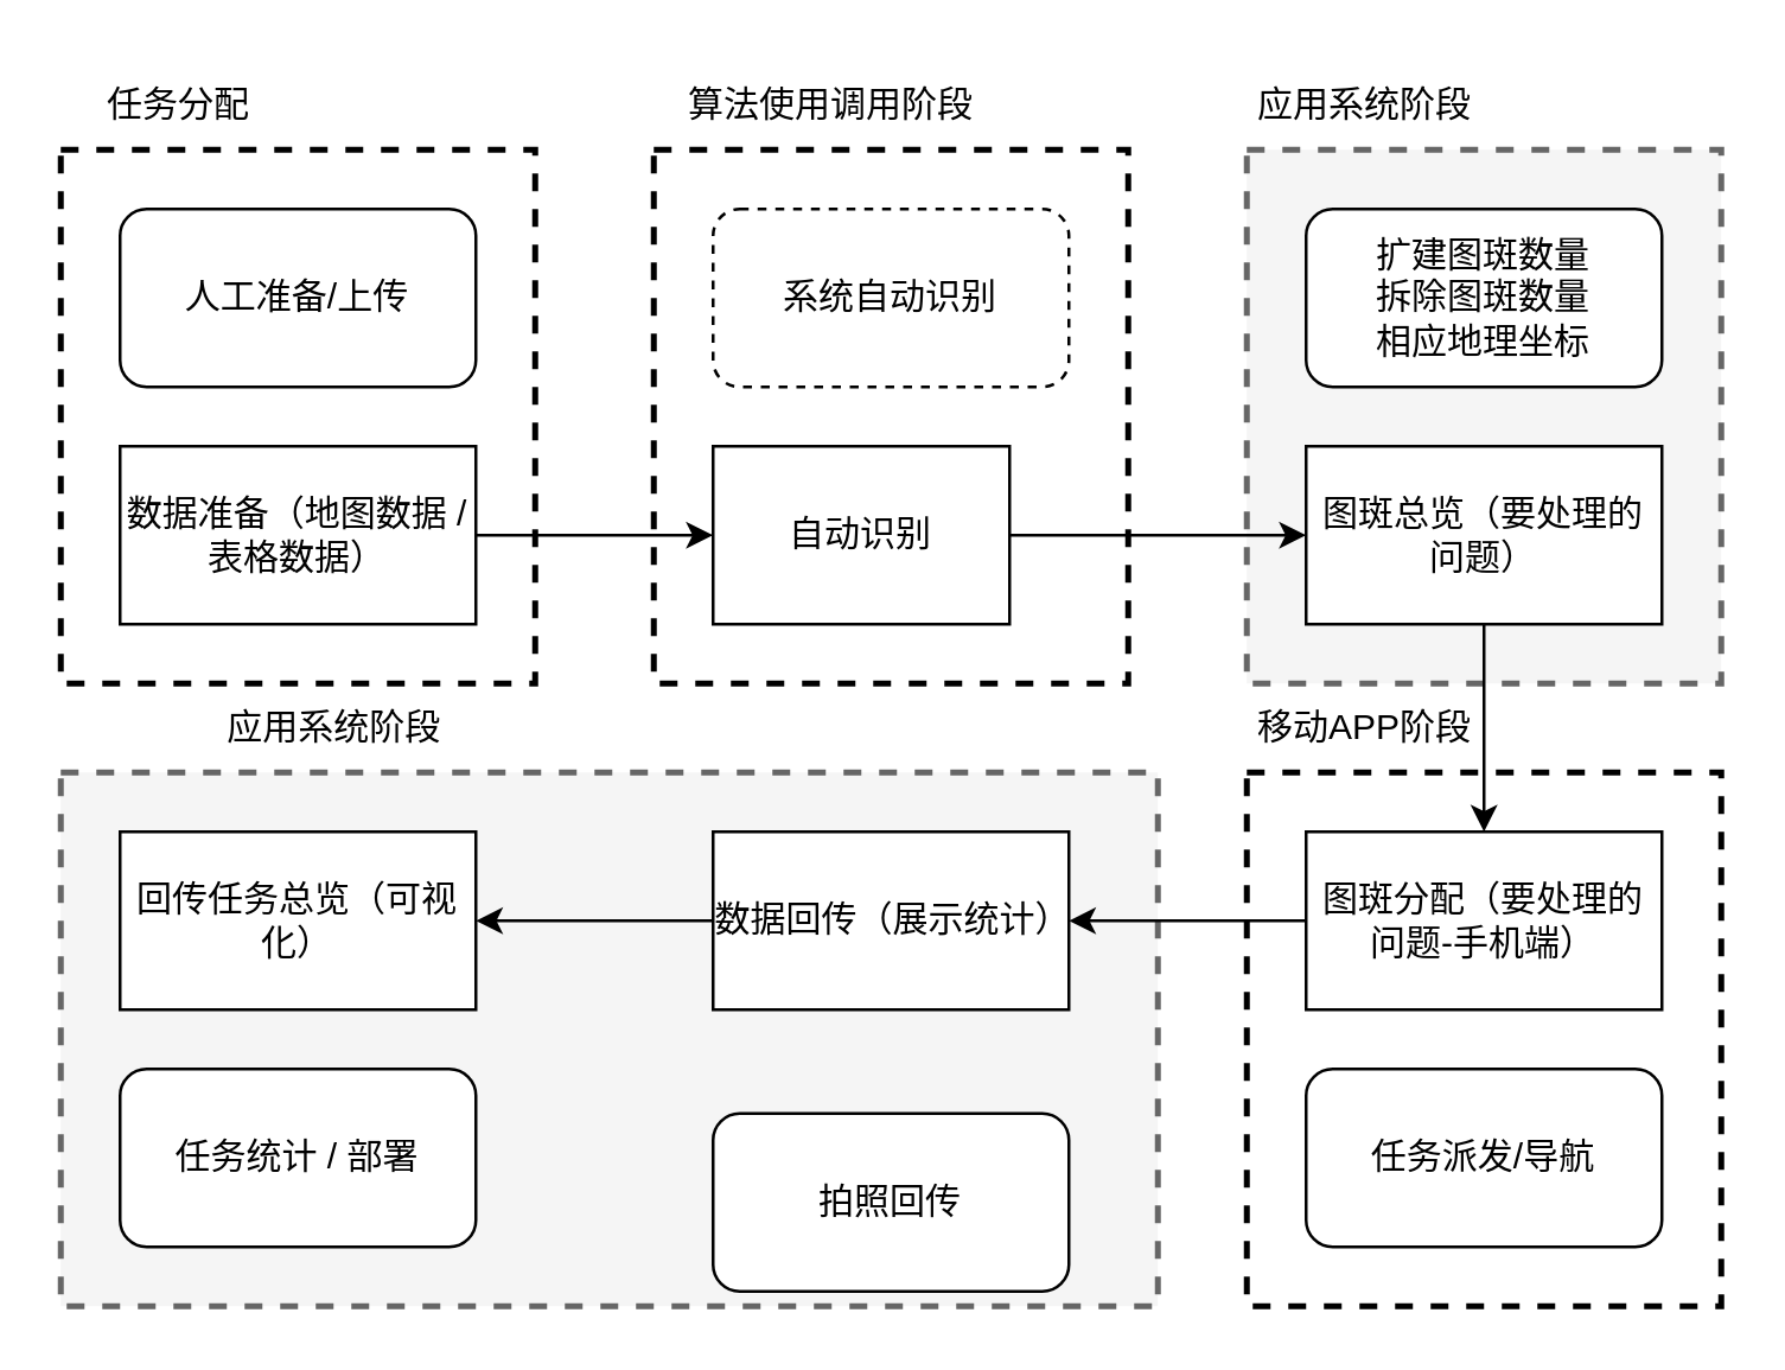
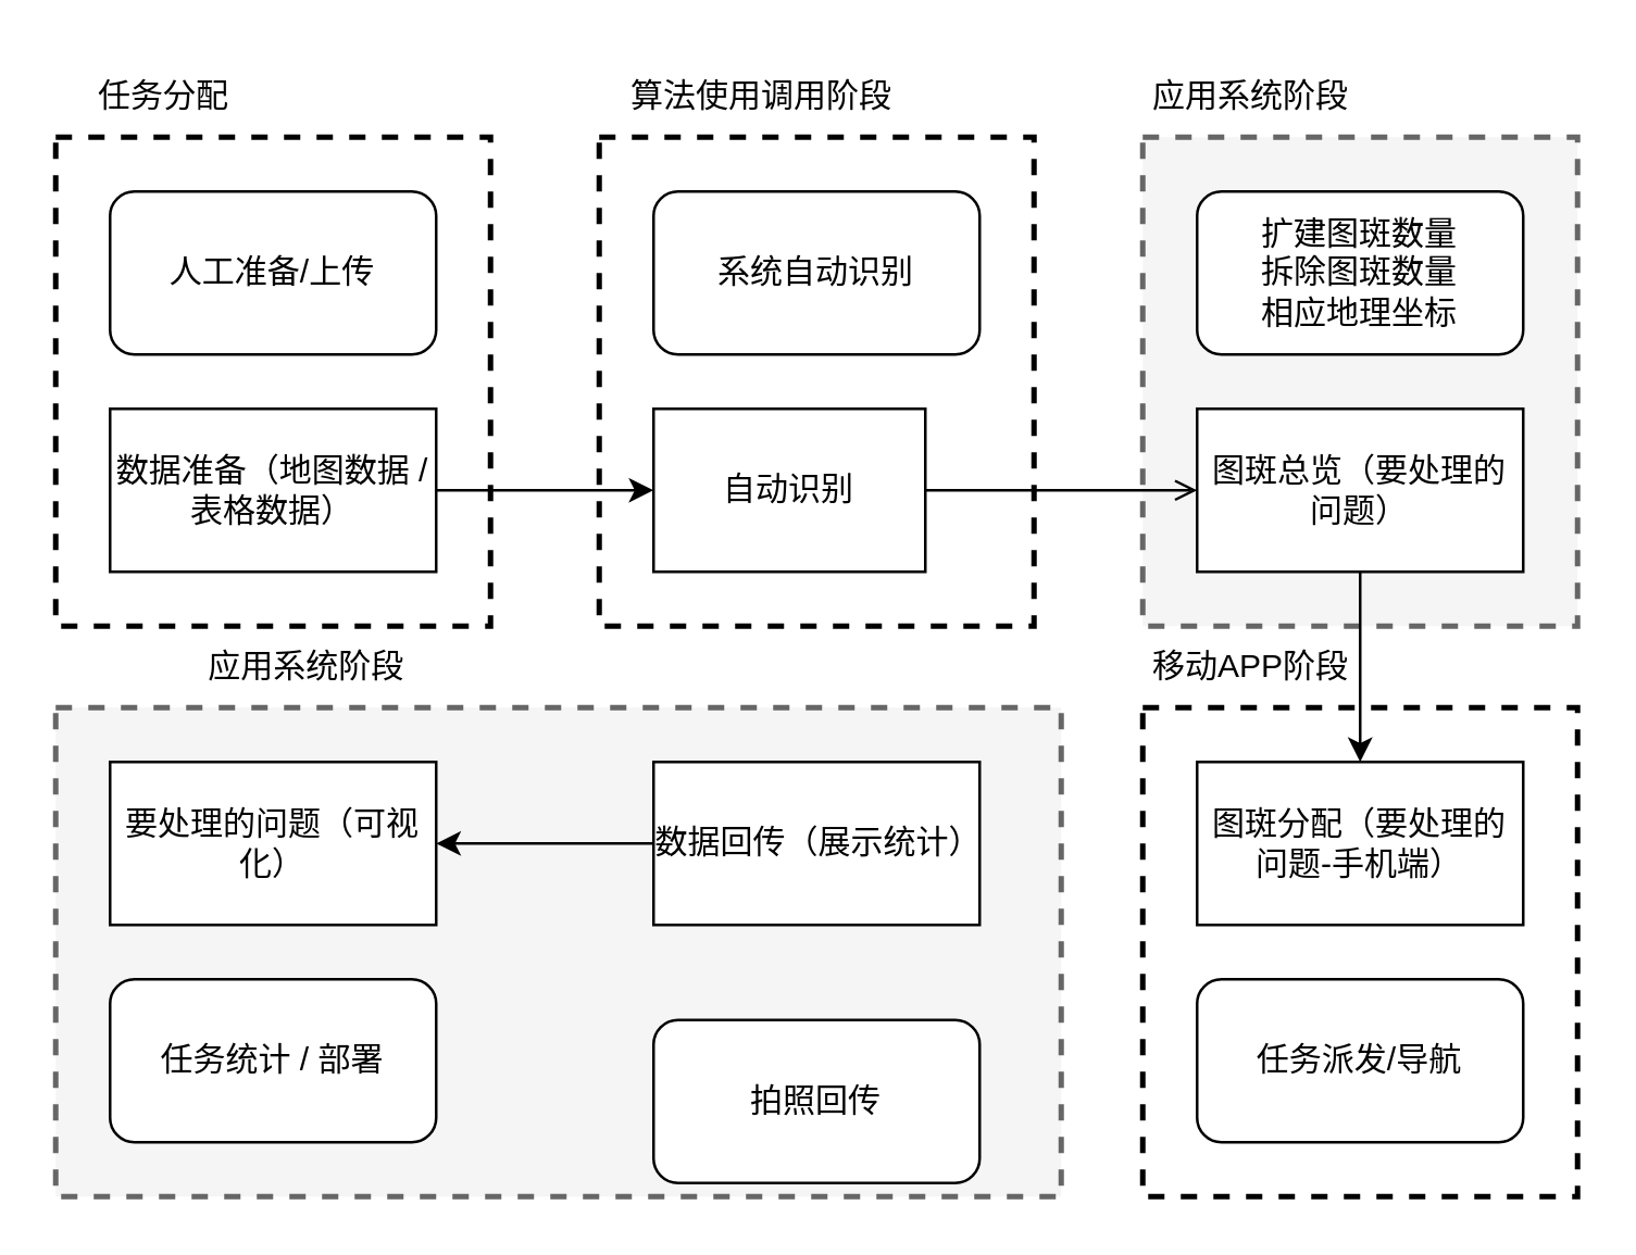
  <mxCell id="0" />
  <mxCell id="1" parent="0" />
  <mxCell id="2" value="" style="group" vertex="1" connectable="0" parent="1"><mxGeometry x="420" y="20" width="160" height="210" as="geometry" /></mxCell>
  <mxCell id="3" value="" style="rounded=0;whiteSpace=wrap;html=1;dashed=1;strokeWidth=2;fillColor=#f5f5f5;fontColor=#333333;strokeColor=#666666;" vertex="1" parent="2"><mxGeometry y="30" width="160" height="180" as="geometry" /></mxCell>
  <mxCell id="4" value="应用系统阶段" style="text;html=1;strokeColor=none;fillColor=none;align=center;verticalAlign=middle;whiteSpace=wrap;rounded=0;dashed=1;" vertex="1" parent="2"><mxGeometry width="80" height="30" as="geometry" /></mxCell>
  <mxCell id="5" value="" style="group" vertex="1" connectable="0" parent="1"><mxGeometry x="20" y="230" width="370" height="210" as="geometry" /></mxCell>
  <mxCell id="6" value="" style="rounded=0;whiteSpace=wrap;html=1;dashed=1;strokeWidth=2;fillColor=#f5f5f5;strokeColor=#666666;fontColor=#333333;" vertex="1" parent="5"><mxGeometry y="30" width="370" height="180" as="geometry" /></mxCell>
  <mxCell id="7" value="应用系统阶段" style="text;html=1;strokeColor=none;fillColor=none;align=center;verticalAlign=middle;whiteSpace=wrap;rounded=0;dashed=1;" vertex="1" parent="5"><mxGeometry width="185" height="30" as="geometry" /></mxCell>
  <mxCell id="8" value="" style="edgeStyle=orthogonalEdgeStyle;rounded=0;orthogonalLoop=1;jettySize=auto;html=1;" edge="1" parent="1" source="9" target="11"><mxGeometry relative="1" as="geometry" /></mxCell>
  <mxCell id="9" value="数据准备（地图数据 / 表格数据）" style="rounded=0;whiteSpace=wrap;html=1;" vertex="1" parent="1"><mxGeometry x="40" y="150" width="120" height="60" as="geometry" /></mxCell>
- <mxCell id="10" value="" style="edgeStyle=orthogonalEdgeStyle;rounded=0;orthogonalLoop=1;jettySize=auto;html=1;" edge="1" parent="1" source="11" target="13"><mxGeometry relative="1" as="geometry" /></mxCell>
+ <mxCell id="10" value="" style="edgeStyle=orthogonalEdgeStyle;rounded=0;orthogonalLoop=1;jettySize=auto;html=1;endArrow=open;" edge="1" parent="1" source="11" target="13"><mxGeometry relative="1" as="geometry" /></mxCell>
  <mxCell id="11" value="自动识别" style="whiteSpace=wrap;html=1;rounded=0;" vertex="1" parent="1"><mxGeometry x="240" y="150" width="100" height="60" as="geometry" /></mxCell>
  <mxCell id="12" value="" style="edgeStyle=orthogonalEdgeStyle;rounded=0;orthogonalLoop=1;jettySize=auto;html=1;" edge="1" parent="1" source="13" target="15"><mxGeometry relative="1" as="geometry" /></mxCell>
  <mxCell id="13" value="图斑总览（要处理的问题）" style="whiteSpace=wrap;html=1;rounded=0;" vertex="1" parent="1"><mxGeometry x="440" y="150" width="120" height="60" as="geometry" /></mxCell>
- <mxCell id="14" value="" style="edgeStyle=orthogonalEdgeStyle;rounded=0;orthogonalLoop=1;jettySize=auto;html=1;" edge="1" parent="1" source="15" target="17"><mxGeometry relative="1" as="geometry" /></mxCell>
  <mxCell id="15" value="图斑分配（要处理的问题-手机端）" style="whiteSpace=wrap;html=1;rounded=0;" vertex="1" parent="1"><mxGeometry x="440" y="280" width="120" height="60" as="geometry" /></mxCell>
  <mxCell id="16" value="" style="edgeStyle=orthogonalEdgeStyle;rounded=0;orthogonalLoop=1;jettySize=auto;html=1;" edge="1" parent="1" source="17" target="18"><mxGeometry relative="1" as="geometry" /></mxCell>
  <mxCell id="17" value="数据回传（展示统计）" style="whiteSpace=wrap;html=1;rounded=0;" vertex="1" parent="1"><mxGeometry x="240" y="280" width="120" height="60" as="geometry" /></mxCell>
- <mxCell id="18" value="回传任务总览（可视化）" style="whiteSpace=wrap;html=1;rounded=0;" vertex="1" parent="1"><mxGeometry x="40" y="280" width="120" height="60" as="geometry" /></mxCell>
+ <mxCell id="18" value="要处理的问题（可视化）" style="whiteSpace=wrap;html=1;rounded=0;" vertex="1" parent="1"><mxGeometry x="40" y="280" width="120" height="60" as="geometry" /></mxCell>
  <mxCell id="19" value="人工准备/上传" style="rounded=1;whiteSpace=wrap;html=1;" vertex="1" parent="1"><mxGeometry x="40" y="70" width="120" height="60" as="geometry" /></mxCell>
- <mxCell id="20" value="系统自动识别" style="rounded=1;whiteSpace=wrap;html=1;dashed=1;" vertex="1" parent="1"><mxGeometry x="240" y="70" width="120" height="60" as="geometry" /></mxCell>
+ <mxCell id="20" value="系统自动识别" style="rounded=1;whiteSpace=wrap;html=1;" vertex="1" parent="1"><mxGeometry x="240" y="70" width="120" height="60" as="geometry" /></mxCell>
  <mxCell id="21" value="扩建图斑数量&lt;br&gt;拆除图斑数量&lt;br&gt;相应地理坐标" style="rounded=1;whiteSpace=wrap;html=1;" vertex="1" parent="1"><mxGeometry x="440" y="70" width="120" height="60" as="geometry" /></mxCell>
  <mxCell id="22" value="任务派发/导航" style="rounded=1;whiteSpace=wrap;html=1;" vertex="1" parent="1"><mxGeometry x="440" y="360" width="120" height="60" as="geometry" /></mxCell>
  <mxCell id="23" value="拍照回传" style="rounded=1;whiteSpace=wrap;html=1;" vertex="1" parent="1"><mxGeometry x="240" y="375" width="120" height="60" as="geometry" /></mxCell>
  <mxCell id="24" value="任务统计 / 部署" style="rounded=1;whiteSpace=wrap;html=1;" vertex="1" parent="1"><mxGeometry x="40" y="360" width="120" height="60" as="geometry" /></mxCell>
  <mxCell id="25" value="" style="group" vertex="1" connectable="0" parent="1"><mxGeometry x="20" y="20" width="160" height="210" as="geometry" /></mxCell>
  <mxCell id="26" value="" style="rounded=0;whiteSpace=wrap;html=1;dashed=1;strokeWidth=2;fillColor=none;" vertex="1" parent="25"><mxGeometry y="30" width="160" height="180" as="geometry" /></mxCell>
  <mxCell id="27" value="任务分配" style="text;html=1;strokeColor=none;fillColor=none;align=center;verticalAlign=middle;whiteSpace=wrap;rounded=0;dashed=1;" vertex="1" parent="25"><mxGeometry width="80" height="30" as="geometry" /></mxCell>
  <mxCell id="28" value="" style="group" vertex="1" connectable="0" parent="1"><mxGeometry x="220" y="20" width="160" height="210" as="geometry" /></mxCell>
  <mxCell id="29" value="" style="rounded=0;whiteSpace=wrap;html=1;dashed=1;strokeWidth=2;fillColor=none;" vertex="1" parent="28"><mxGeometry y="30" width="160" height="180" as="geometry" /></mxCell>
  <mxCell id="30" value="算法使用调用阶段" style="text;html=1;strokeColor=none;fillColor=none;align=center;verticalAlign=middle;whiteSpace=wrap;rounded=0;dashed=1;" vertex="1" parent="28"><mxGeometry width="120" height="30" as="geometry" /></mxCell>
  <mxCell id="31" value="" style="group" vertex="1" connectable="0" parent="1"><mxGeometry x="420" y="230" width="160" height="210" as="geometry" /></mxCell>
  <mxCell id="32" value="" style="rounded=0;whiteSpace=wrap;html=1;dashed=1;strokeWidth=2;fillColor=none;" vertex="1" parent="31"><mxGeometry y="30" width="160" height="180" as="geometry" /></mxCell>
  <mxCell id="33" value="移动APP阶段" style="text;html=1;strokeColor=none;fillColor=none;align=center;verticalAlign=middle;whiteSpace=wrap;rounded=0;dashed=1;" vertex="1" parent="31"><mxGeometry width="80" height="30" as="geometry" /></mxCell>
